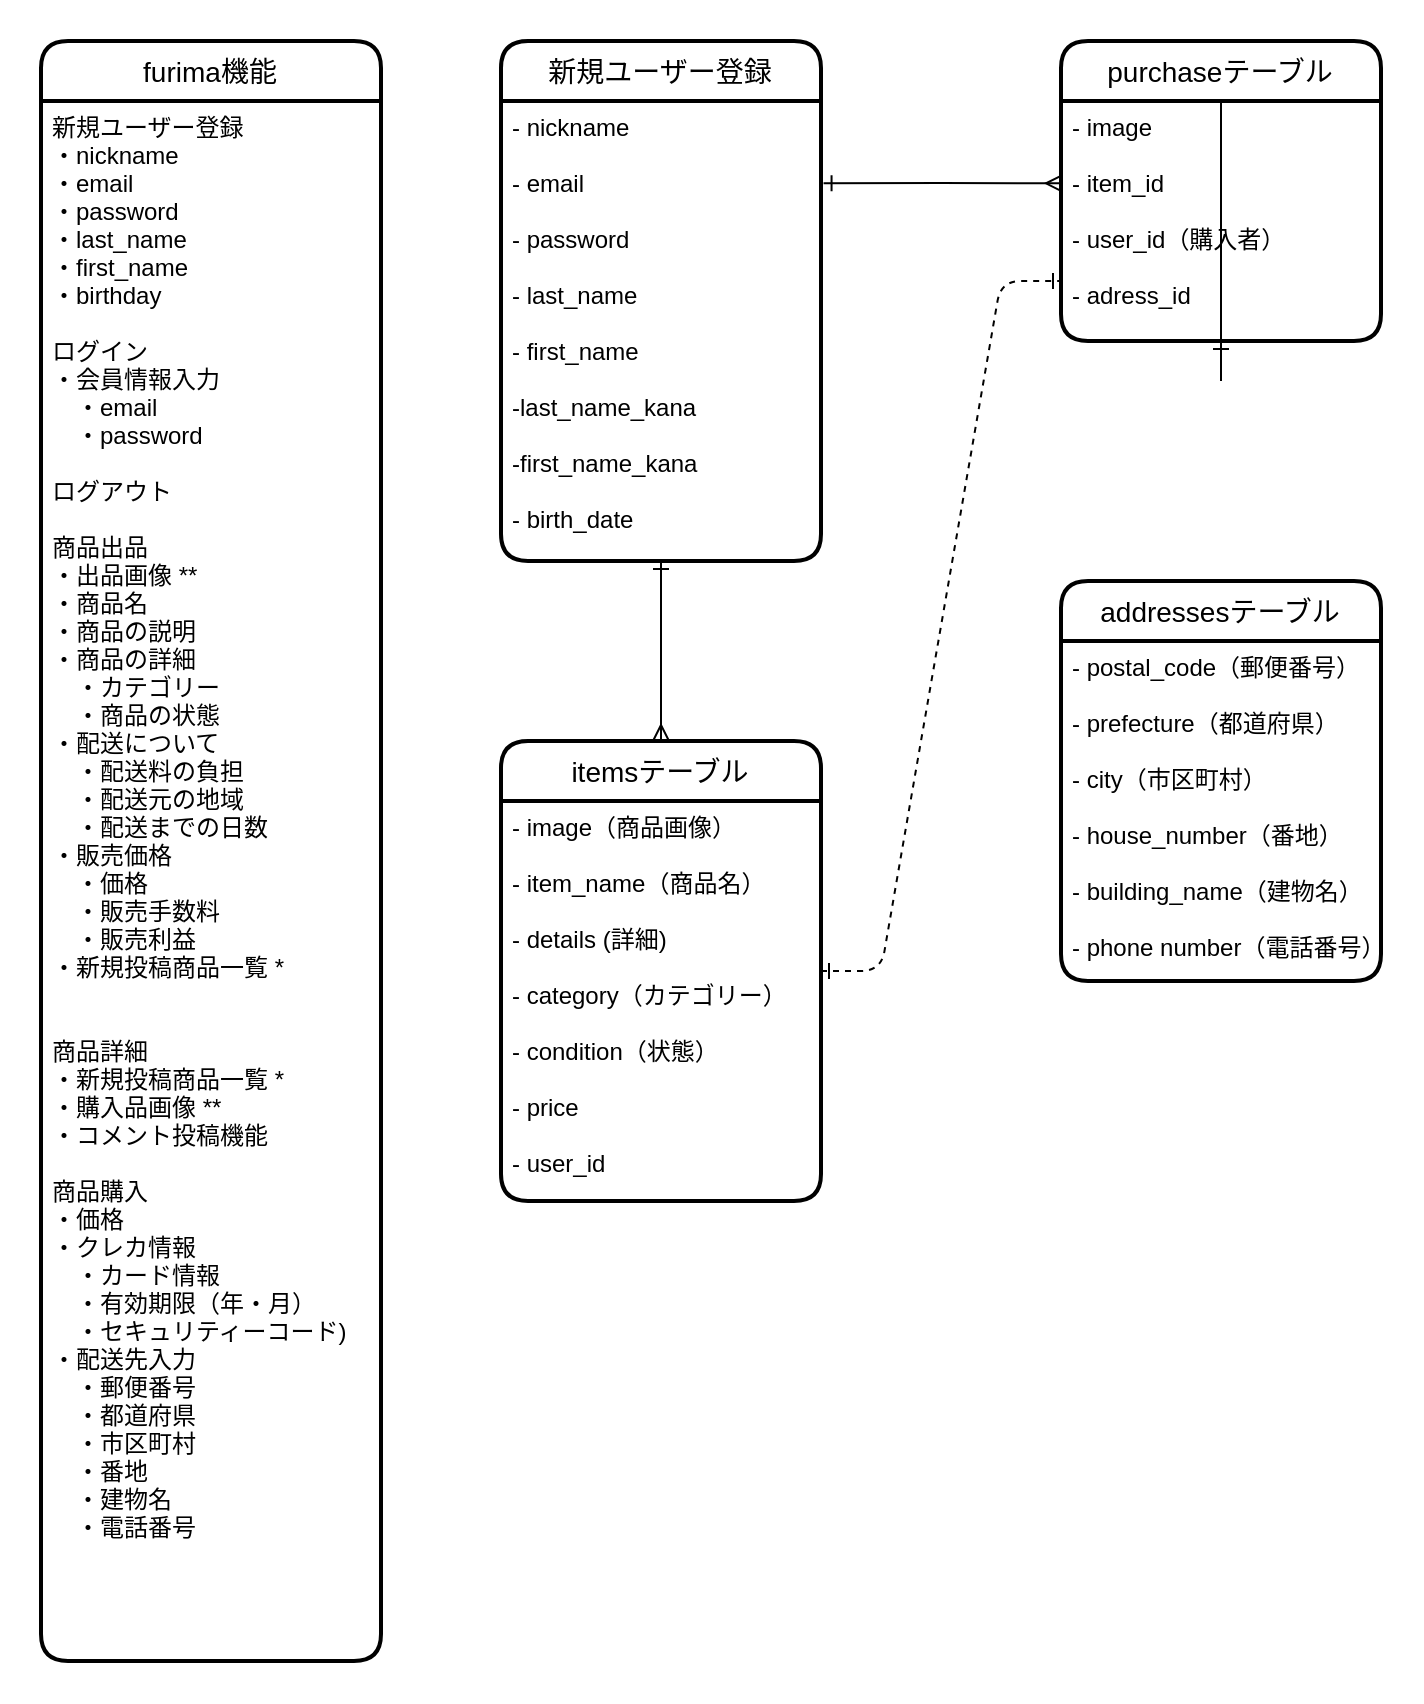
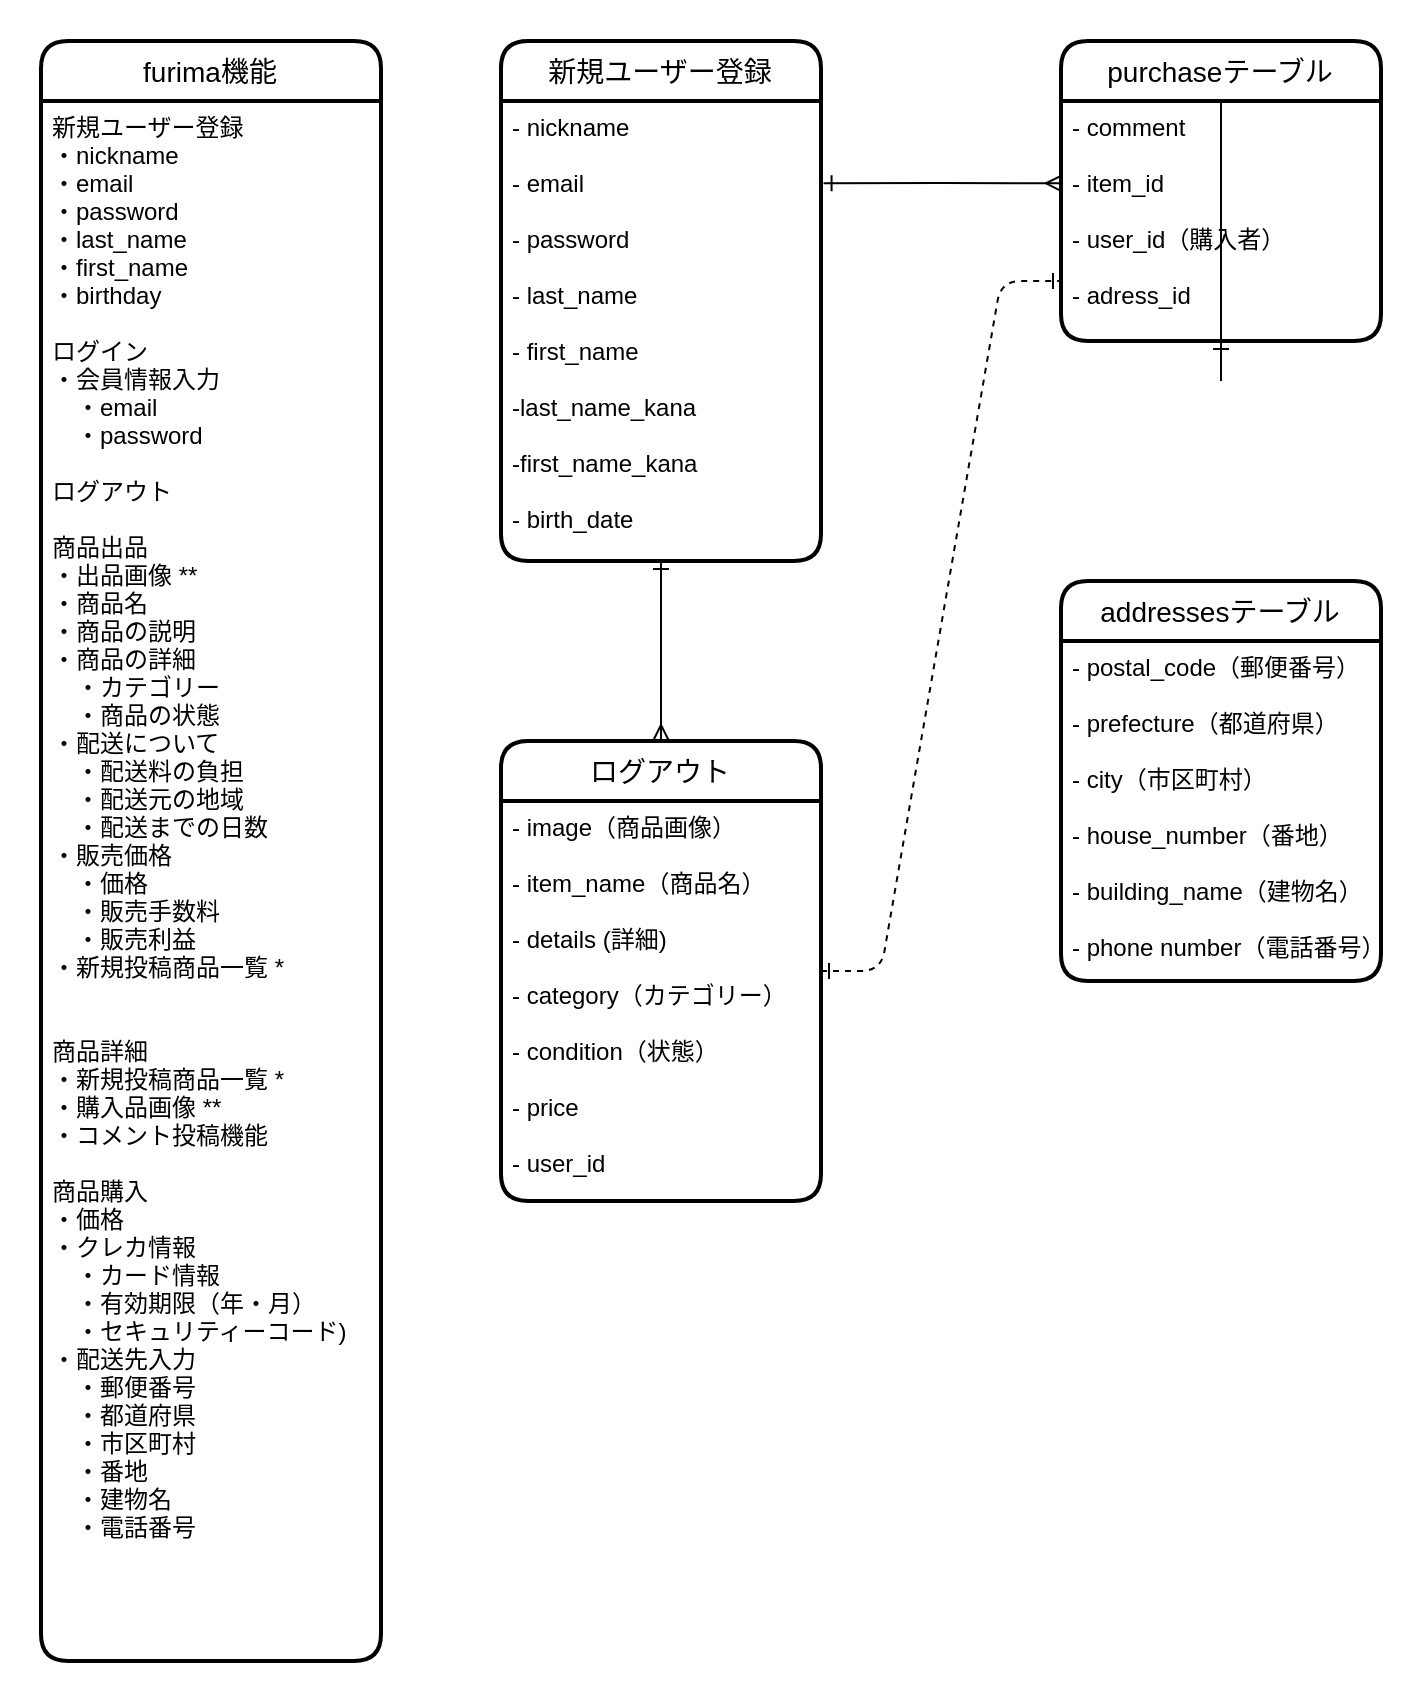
  <mxCell id="0" />
  <mxCell id="1" parent="0" />
  <mxCell id="2" value="furima機能" style="swimlane;childLayout=stackLayout;horizontal=1;startSize=30;horizontalStack=0;rounded=1;fontSize=14;fontStyle=0;strokeWidth=2;resizeParent=0;resizeLast=1;shadow=0;dashed=0;align=center;glass=0;sketch=0;html=0;" parent="1" vertex="1"><mxGeometry x="20" y="20" width="170" height="810" as="geometry" /></mxCell>
  <mxCell id="3" value="新規ユーザー登録&#10;・nickname&#10;・email&#10;・password&#10;・last_name&#10;・first_name&#10;・birthday&#10;&#10;ログイン&#10;・会員情報入力 &#10;　・email&#10;　・password&#10;&#10;ログアウト&#10;&#10;商品出品&#10;・出品画像 **&#10;・商品名&#10;・商品の説明&#10;・商品の詳細&#10;　・カテゴリー&#10;　・商品の状態&#10;・配送について&#10;　・配送料の負担&#10;　・配送元の地域&#10;　・配送までの日数&#10;・販売価格&#10;　・価格&#10;　・販売手数料&#10;　・販売利益&#10;・新規投稿商品一覧 *&#10;&#10;&#10;商品詳細&#10;・新規投稿商品一覧 *&#10;・購入品画像 **&#10;・コメント投稿機能&#10;&#10;商品購入&#10;・価格&#10;・クレカ情報&#10;　・カード情報&#10;　・有効期限（年・月）&#10;　・セキュリティーコード)&#10;・配送先入力&#10;　・郵便番号&#10;　・都道府県&#10;　・市区町村&#10;　・番地&#10;　・建物名&#10;　・電話番号" style="align=left;strokeColor=none;fillColor=none;spacingLeft=4;fontSize=12;verticalAlign=top;resizable=0;rotatable=0;part=1;" parent="2" vertex="1"><mxGeometry y="30" width="170" height="780" as="geometry" /></mxCell>
  <mxCell id="4" value="新規ユーザー登録" style="swimlane;childLayout=stackLayout;horizontal=1;startSize=30;horizontalStack=0;rounded=1;fontSize=14;fontStyle=0;strokeWidth=2;resizeParent=0;resizeLast=1;shadow=0;dashed=0;align=center;sketch=0;glass=0;swimlaneLine=1;swimlaneFillColor=none;" parent="1" vertex="1"><mxGeometry x="250" y="20" width="160" height="260" as="geometry"><mxRectangle x="350" y="680" width="70" height="30" as="alternateBounds" /></mxGeometry></mxCell>
  <mxCell id="5" value="- nickname&#10;&#10;- email&#10;&#10;- password&#10;&#10;- last_name&#10;&#10;- first_name&#10;&#10;-last_name_kana&#10;&#10;-first_name_kana&#10;&#10;- birth_date" style="align=left;strokeColor=none;fillColor=none;spacingLeft=4;fontSize=12;verticalAlign=top;resizable=0;rotatable=0;part=1;" parent="4" vertex="1"><mxGeometry y="30" width="160" height="230" as="geometry" /></mxCell>
  <mxCell id="6" style="edgeStyle=orthogonalEdgeStyle;rounded=0;orthogonalLoop=1;jettySize=auto;html=1;exitX=0.5;exitY=1;exitDx=0;exitDy=0;startArrow=ERone;startFill=0;endArrow=ERone;endFill=0;" parent="1" source="7" target="8" edge="1"><mxGeometry relative="1" as="geometry" /></mxCell>
  <mxCell id="7" value="purchaseテーブル" style="swimlane;childLayout=stackLayout;horizontal=1;startSize=30;horizontalStack=0;rounded=1;fontSize=14;fontStyle=0;strokeWidth=2;resizeParent=0;resizeLast=1;shadow=0;dashed=0;align=center;" parent="1" vertex="1"><mxGeometry x="530" y="20" width="160" height="150" as="geometry"><mxRectangle x="350" y="680" width="70" height="30" as="alternateBounds" /></mxGeometry></mxCell>
- <mxCell id="8" value="- image&#10;&#10;- item_id&#10;&#10;- user_id（購入者）&#10;&#10;- adress_id" style="align=left;strokeColor=none;fillColor=none;spacingLeft=4;fontSize=12;verticalAlign=top;resizable=0;rotatable=0;part=1;" parent="7" vertex="1"><mxGeometry y="30" width="160" height="120" as="geometry" /></mxCell>
- <mxCell id="9" value="itemsテーブル" style="swimlane;childLayout=stackLayout;horizontal=1;startSize=30;horizontalStack=0;rounded=1;fontSize=14;fontStyle=0;strokeWidth=2;resizeParent=0;resizeLast=1;shadow=0;dashed=0;align=center;" parent="1" vertex="1"><mxGeometry x="250" y="370" width="160" height="230" as="geometry"><mxRectangle x="350" y="680" width="70" height="30" as="alternateBounds" /></mxGeometry></mxCell>
+ <mxCell id="8" value="- comment&#10;&#10;- item_id&#10;&#10;- user_id（購入者）&#10;&#10;- adress_id" style="align=left;strokeColor=none;fillColor=none;spacingLeft=4;fontSize=12;verticalAlign=top;resizable=0;rotatable=0;part=1;" parent="7" vertex="1"><mxGeometry y="30" width="160" height="120" as="geometry" /></mxCell>
+ <mxCell id="9" value="ログアウト" style="swimlane;childLayout=stackLayout;horizontal=1;startSize=30;horizontalStack=0;rounded=1;fontSize=14;fontStyle=0;strokeWidth=2;resizeParent=0;resizeLast=1;shadow=0;dashed=0;align=center;" parent="1" vertex="1"><mxGeometry x="250" y="370" width="160" height="230" as="geometry"><mxRectangle x="350" y="680" width="70" height="30" as="alternateBounds" /></mxGeometry></mxCell>
  <mxCell id="10" value="- image（商品画像）&#10;&#10;- item_name（商品名）&#10;&#10;- details (詳細)&#10;&#10;- category（カテゴリー）&#10;&#10;- condition（状態）&#10;&#10;- price&#10;&#10;- user_id" style="align=left;strokeColor=none;fillColor=none;spacingLeft=4;fontSize=12;verticalAlign=top;resizable=0;rotatable=0;part=1;" parent="9" vertex="1"><mxGeometry y="30" width="160" height="200" as="geometry" /></mxCell>
  <mxCell id="11" style="edgeStyle=orthogonalEdgeStyle;rounded=0;orthogonalLoop=1;jettySize=auto;html=1;exitX=0.5;exitY=1;exitDx=0;exitDy=0;startArrow=ERone;startFill=0;endArrow=ERmany;endFill=0;" parent="9" source="10" target="10" edge="1"><mxGeometry relative="1" as="geometry" /></mxCell>
  <mxCell id="12" value="" style="endArrow=ERmany;html=1;rounded=0;exitX=0.5;exitY=1;exitDx=0;exitDy=0;startArrow=ERone;startFill=0;endFill=0;entryX=0.5;entryY=0;entryDx=0;entryDy=0;" parent="1" source="5" target="9" edge="1"><mxGeometry relative="1" as="geometry"><mxPoint x="250" y="330" as="sourcePoint" /><mxPoint x="310" y="370" as="targetPoint" /></mxGeometry></mxCell>
  <mxCell id="13" value="" style="endArrow=ERmany;html=1;rounded=0;entryX=0.003;entryY=0.343;entryDx=0;entryDy=0;startArrow=ERone;startFill=0;endFill=0;exitX=1.008;exitY=0.179;exitDx=0;exitDy=0;exitPerimeter=0;entryPerimeter=0;" parent="1" source="5" target="8" edge="1"><mxGeometry relative="1" as="geometry"><mxPoint x="410" y="110" as="sourcePoint" /><mxPoint x="560" y="170" as="targetPoint" /><Array as="points"><mxPoint x="470" y="91" /></Array></mxGeometry></mxCell>
  <mxCell id="14" value="" style="edgeStyle=entityRelationEdgeStyle;fontSize=12;html=1;endArrow=ERone;endFill=0;exitX=1;exitY=0.5;exitDx=0;exitDy=0;entryX=0;entryY=0.75;entryDx=0;entryDy=0;startArrow=ERone;startFill=0;dashed=1;" parent="1" source="9" target="8" edge="1"><mxGeometry width="100" height="100" relative="1" as="geometry"><mxPoint x="380" y="340" as="sourcePoint" /><mxPoint x="480" y="240" as="targetPoint" /></mxGeometry></mxCell>
  <mxCell id="15" value="addressesテーブル" style="swimlane;childLayout=stackLayout;horizontal=1;startSize=30;horizontalStack=0;rounded=1;fontSize=14;fontStyle=0;strokeWidth=2;resizeParent=0;resizeLast=1;shadow=0;dashed=0;align=center;" parent="1" vertex="1"><mxGeometry x="530" y="290" width="160" height="200" as="geometry"><mxRectangle x="350" y="680" width="70" height="30" as="alternateBounds" /></mxGeometry></mxCell>
  <mxCell id="16" value="- postal_code（郵便番号）&#10;&#10;- prefecture（都道府県）&#10;&#10;- city（市区町村）&#10;&#10;- house_number（番地）&#10;&#10;- building_name（建物名）&#10;&#10;- phone number（電話番号）&#10;" style="align=left;strokeColor=none;fillColor=none;spacingLeft=4;fontSize=12;verticalAlign=top;resizable=0;rotatable=0;part=1;" parent="15" vertex="1"><mxGeometry y="30" width="160" height="170" as="geometry" /></mxCell>
